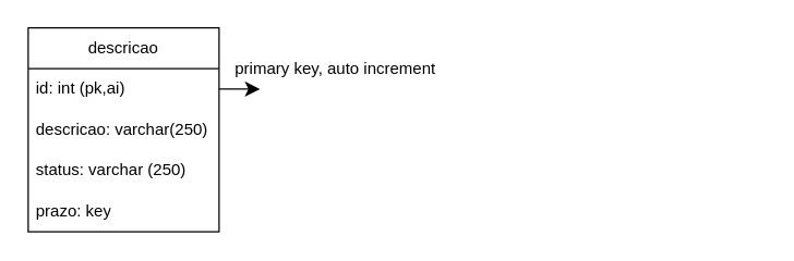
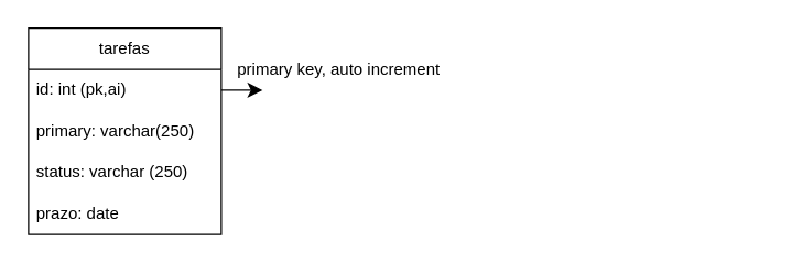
  <mxCell id="0" />
  <mxCell id="1" parent="0" />
- <mxCell id="2" value="descricao" style="swimlane;fontStyle=0;childLayout=stackLayout;horizontal=1;startSize=30;horizontalStack=0;resizeParent=1;resizeParentMax=0;resizeLast=0;collapsible=1;marginBottom=0;whiteSpace=wrap;html=1;" parent="1" vertex="1"><mxGeometry x="20" y="20" width="140" height="150" as="geometry" /></mxCell>
+ <mxCell id="2" value="tarefas" style="swimlane;fontStyle=0;childLayout=stackLayout;horizontal=1;startSize=30;horizontalStack=0;resizeParent=1;resizeParentMax=0;resizeLast=0;collapsible=1;marginBottom=0;whiteSpace=wrap;html=1;" parent="1" vertex="1"><mxGeometry x="20" y="20" width="140" height="150" as="geometry" /></mxCell>
  <mxCell id="3" style="edgeStyle=none;curved=1;rounded=0;orthogonalLoop=1;jettySize=auto;html=1;exitX=1;exitY=0.5;exitDx=0;exitDy=0;fontSize=12;startSize=8;endSize=8;" parent="2" source="4" edge="1"><mxGeometry relative="1" as="geometry"><mxPoint x="170" y="45" as="targetPoint" /></mxGeometry></mxCell>
  <mxCell id="4" value="id: int (pk,ai)" style="text;strokeColor=none;fillColor=none;align=left;verticalAlign=middle;spacingLeft=4;spacingRight=4;overflow=hidden;points=[[0,0.5],[1,0.5]];portConstraint=eastwest;rotatable=0;whiteSpace=wrap;html=1;" parent="2" vertex="1"><mxGeometry y="30" width="140" height="30" as="geometry" /></mxCell>
- <mxCell id="5" value="descricao: varchar(250)" style="text;strokeColor=none;fillColor=none;align=left;verticalAlign=middle;spacingLeft=4;spacingRight=4;overflow=hidden;points=[[0,0.5],[1,0.5]];portConstraint=eastwest;rotatable=0;whiteSpace=wrap;html=1;" parent="2" vertex="1"><mxGeometry y="60" width="140" height="30" as="geometry" /></mxCell>
+ <mxCell id="5" value="primary: varchar(250)" style="text;strokeColor=none;fillColor=none;align=left;verticalAlign=middle;spacingLeft=4;spacingRight=4;overflow=hidden;points=[[0,0.5],[1,0.5]];portConstraint=eastwest;rotatable=0;whiteSpace=wrap;html=1;" parent="2" vertex="1"><mxGeometry y="60" width="140" height="30" as="geometry" /></mxCell>
  <mxCell id="6" value="status: varchar (250)" style="text;strokeColor=none;fillColor=none;align=left;verticalAlign=middle;spacingLeft=4;spacingRight=4;overflow=hidden;points=[[0,0.5],[1,0.5]];portConstraint=eastwest;rotatable=0;whiteSpace=wrap;html=1;" parent="2" vertex="1"><mxGeometry y="90" width="140" height="30" as="geometry" /></mxCell>
- <mxCell id="7" value="prazo: key" style="text;strokeColor=none;fillColor=none;align=left;verticalAlign=middle;spacingLeft=4;spacingRight=4;overflow=hidden;points=[[0,0.5],[1,0.5]];portConstraint=eastwest;rotatable=0;whiteSpace=wrap;html=1;" parent="2" vertex="1"><mxGeometry y="120" width="140" height="30" as="geometry" /></mxCell>
+ <mxCell id="7" value="prazo: date" style="text;strokeColor=none;fillColor=none;align=left;verticalAlign=middle;spacingLeft=4;spacingRight=4;overflow=hidden;points=[[0,0.5],[1,0.5]];portConstraint=eastwest;rotatable=0;whiteSpace=wrap;html=1;" parent="2" vertex="1"><mxGeometry y="120" width="140" height="30" as="geometry" /></mxCell>
  <mxCell id="8" value="&lt;h1 style=&quot;margin-top: 0px;&quot;&gt;&lt;span style=&quot;font-weight: normal;&quot;&gt;&lt;font style=&quot;font-size: 12px;&quot;&gt;primary key, auto increment&lt;/font&gt;&lt;/span&gt;&lt;/h1&gt;" style="text;html=1;whiteSpace=wrap;overflow=hidden;rounded=0;fontStyle=0" parent="1" vertex="1"><mxGeometry x="170" y="25" width="390" height="120" as="geometry" /></mxCell>
